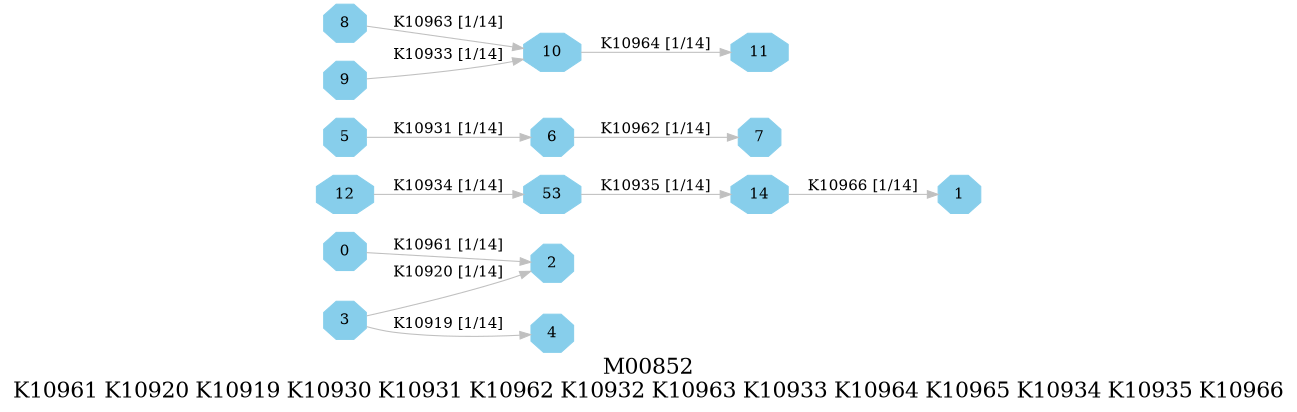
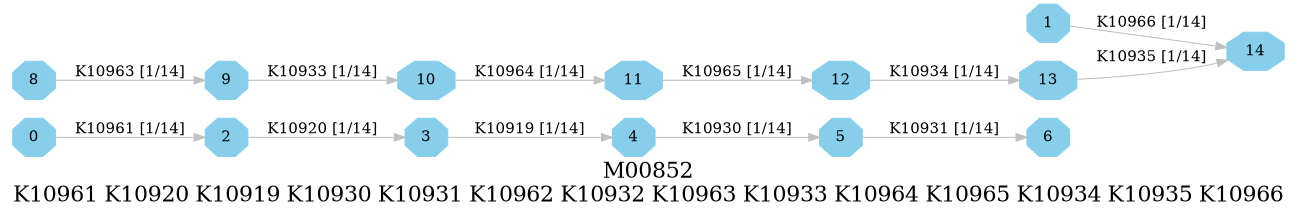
  digraph {
    fontsize=20
    label="M00852\nK10961 K10920 K10919 K10930 K10931 K10962 K10932 K10963 K10933 K10964 K10965 K10934 K10935 K10966"
    rankdir=LR
    node [color=skyblue shape=octagon style=filled]
    edge [color=grey]
    0 [height=.3 width=.3]
    1 [height=.3 width=.3]
    2 [height=.3 width=.3]
    3 [height=.3 width=.3]
    4 [height=.3 width=.3]
    5 [height=.3 width=.3]
    6 [height=.3 width=.3]
-   7 [height=.3 width=.3]
    8 [height=.3 width=.3]
    9 [height=.3 width=.3]
    10 [height=.3 width=.3]
    11 [height=.3 width=.3]
    12 [height=.3 width=.3]
-   13 [height=.3 width=.3 label=53]
+   13 [height=.3 width=.3]
    14 [height=.3 width=.3]
    subgraph sub_1 {
      0
      1
      2
      3
      4
      5
      6
-     7
      8
      9
      10
      11
      12
      13
      14
    }
    0 -> 2 [label="K10961 [1/14]"]
-   3 -> 2 [label="K10920 [1/14]"]
+   2 -> 3 [label="K10920 [1/14]"]
    3 -> 4 [label="K10919 [1/14]"]
+   4 -> 5 [label="K10930 [1/14]"]
    5 -> 6 [label="K10931 [1/14]"]
-   6 -> 7 [label="K10962 [1/14]"]
-   8 -> 10 [label="K10963 [1/14]"]
+   8 -> 9 [label="K10963 [1/14]"]
    9 -> 10 [label="K10933 [1/14]"]
    10 -> 11 [label="K10964 [1/14]"]
+   11 -> 12 [label="K10965 [1/14]"]
    12 -> 13 [label="K10934 [1/14]"]
    13 -> 14 [label="K10935 [1/14]"]
-   14 -> 1 [label="K10966 [1/14]"]
+   1 -> 14 [label="K10966 [1/14]"]
  }
